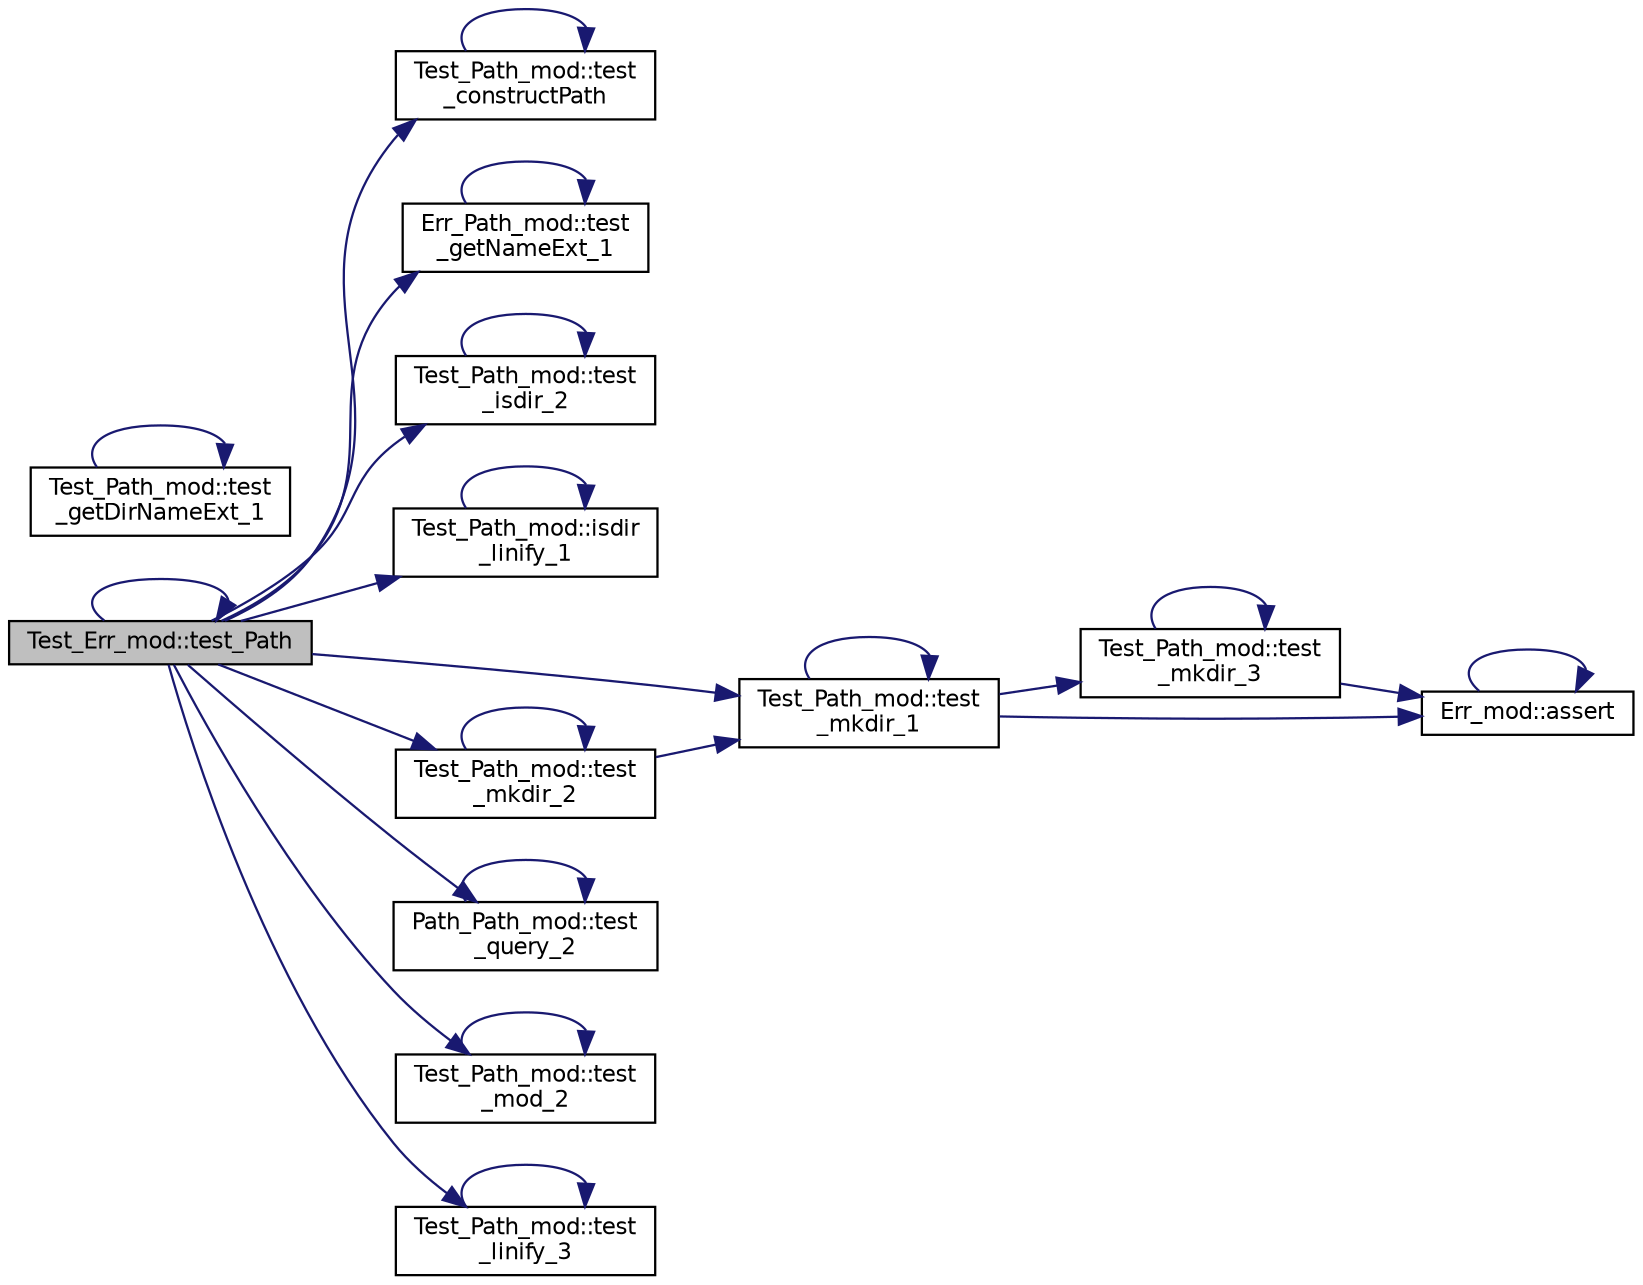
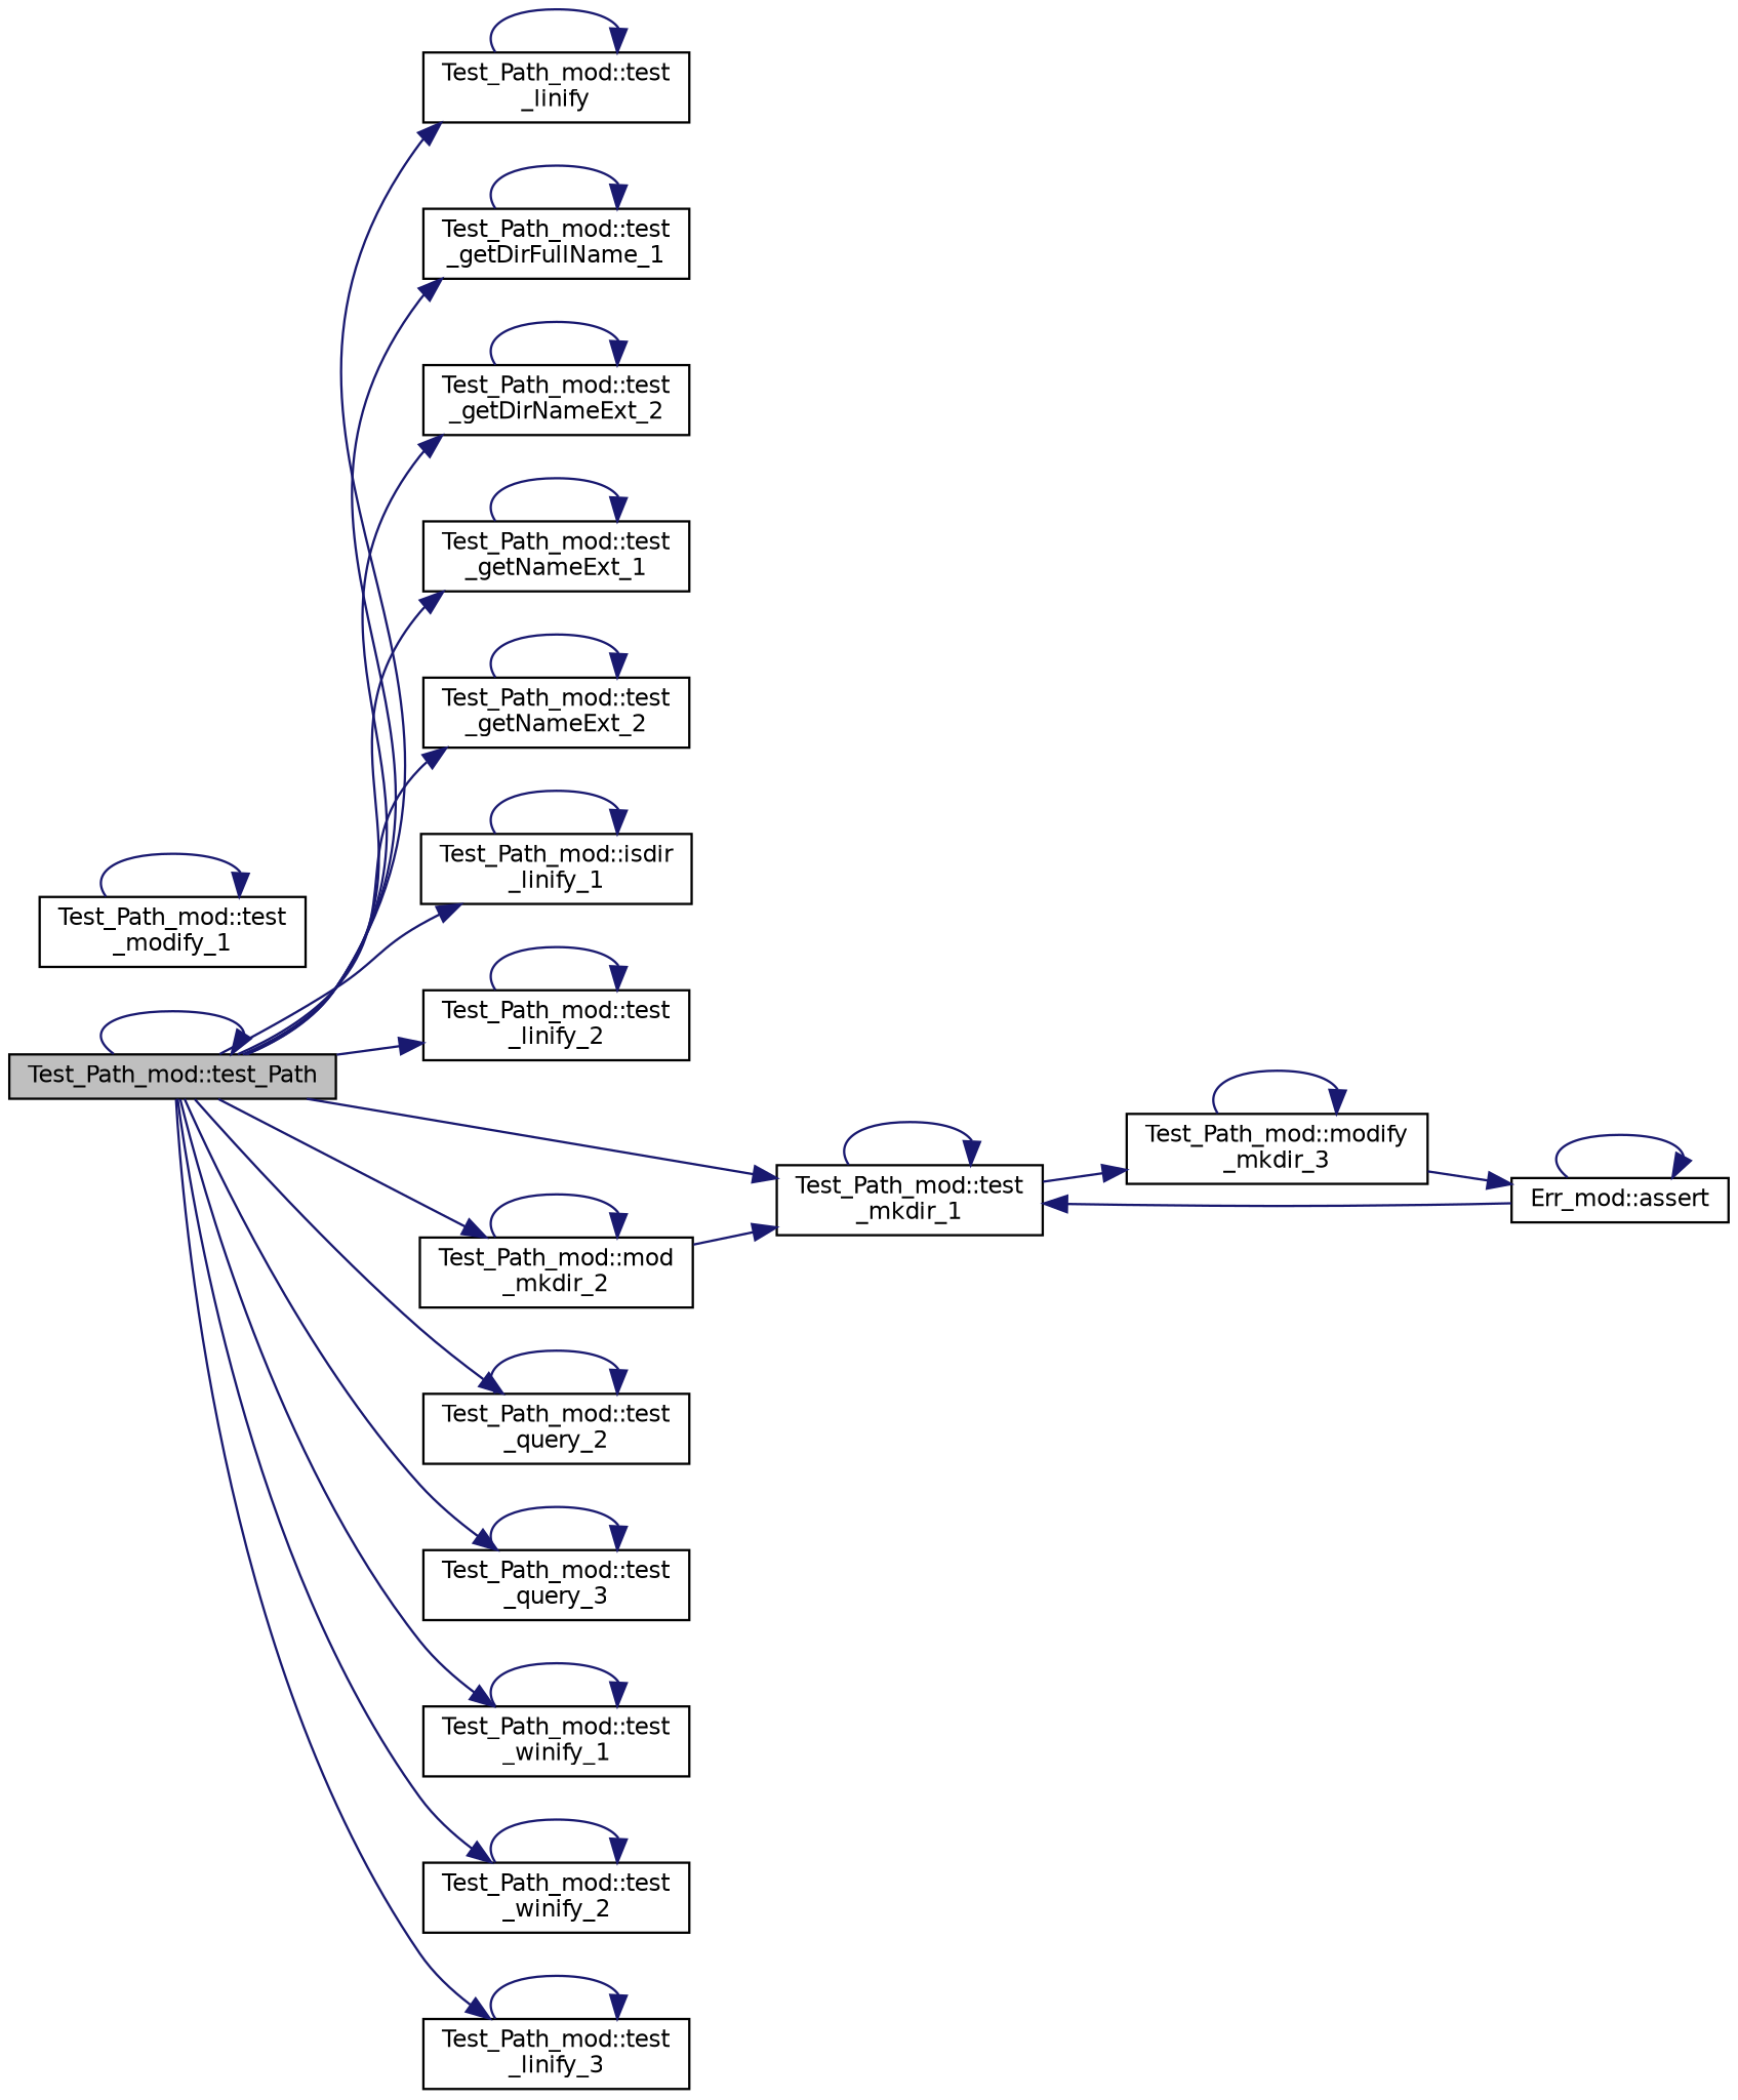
  digraph {
    rankdir=LR
    node [color=black fillcolor=white fontname=Helvetica fontsize=10 shape=record style=filled]
    edge [color=midnightblue fontname=Helvetica fontsize=10 labelfontname=Helvetica labelfontsize=10 style=solid]
-   n1 [fillcolor=grey75 fontcolor=black height=0.2 label="Test_Err_mod::test_Path" width=0.4]
-   n2 [height=0.2 label="Test_Path_mod::test\l_constructPath" width=0.4]
-   n5 [height=0.2 label="Err_Path_mod::test\l_getNameExt_1" width=0.4]
-   n6 [height=0.2 label="Test_Path_mod::test\l_isdir_2" width=0.4]
+   n1 [fillcolor=grey75 fontcolor=black height=0.2 label="Test_Path_mod::test_Path" width=0.4]
+   n2 [height=0.2 label="Test_Path_mod::test\l_linify" width=0.4]
+   n3 [height=0.2 label="Test_Path_mod::test\l_getDirFullName_1" width=0.4]
+   n4 [height=0.2 label="Test_Path_mod::test\l_getDirNameExt_2" width=0.4]
+   n5 [height=0.2 label="Test_Path_mod::test\l_getNameExt_1" width=0.4]
+   n6 [height=0.2 label="Test_Path_mod::test\l_getNameExt_2" width=0.4]
    n7 [height=0.2 label="Test_Path_mod::isdir\l_linify_1" width=0.4]
+   n8 [height=0.2 label="Test_Path_mod::test\l_linify_2" width=0.4]
    n9 [height=0.2 label="Test_Path_mod::test\l_mkdir_1" width=0.4]
-   n10 [height=0.2 label="Test_Path_mod::test\l_mkdir_2" width=0.4]
-   n11 [height=0.2 label="Path_Path_mod::test\l_query_2" width=0.4]
-   n14 [height=0.2 label="Test_Path_mod::test\l_mod_2" width=0.4]
+   n10 [height=0.2 label="Test_Path_mod::mod\l_mkdir_2" width=0.4]
+   n11 [height=0.2 label="Test_Path_mod::test\l_query_2" width=0.4]
+   n12 [height=0.2 label="Test_Path_mod::test\l_query_3" width=0.4]
+   n13 [height=0.2 label="Test_Path_mod::test\l_winify_1" width=0.4]
+   n14 [height=0.2 label="Test_Path_mod::test\l_winify_2" width=0.4]
    n15 [height=0.2 label="Test_Path_mod::test\l_linify_3" width=0.4]
-   n16 [height=0.2 label="Test_Path_mod::test\l_getDirNameExt_1" width=0.4]
-   n17 [height=0.2 label="Test_Path_mod::test\l_mkdir_3" width=0.4]
+   n17 [height=0.2 label="Test_Path_mod::modify\l_mkdir_3" width=0.4]
    n18 [height=0.2 label="Err_mod::assert" width=0.4]
+   n19 [height=0.2 label="Test_Path_mod::test\l_modify_1" width=0.4]
    n1 -> n1
    n1 -> n2
+   n1 -> n3
+   n1 -> n4
    n1 -> n5
    n1 -> n6
    n1 -> n7
+   n1 -> n8
    n1 -> n9
    n1 -> n10
    n1 -> n11
+   n1 -> n12
+   n1 -> n13
    n1 -> n14
    n1 -> n15
    n2 -> n2
+   n3 -> n3
+   n4 -> n4
    n5 -> n5
    n6 -> n6
    n7 -> n7
+   n8 -> n8
    n9 -> n9
    n9 -> n17
-   n9 -> n18
+   n18 -> n9
    n10 -> n9
    n10 -> n10
    n11 -> n11
+   n12 -> n12
+   n13 -> n13
    n14 -> n14
    n15 -> n15
-   n16 -> n16
    n17 -> n17
    n17 -> n18
    n18 -> n18
+   n19 -> n19
  }
